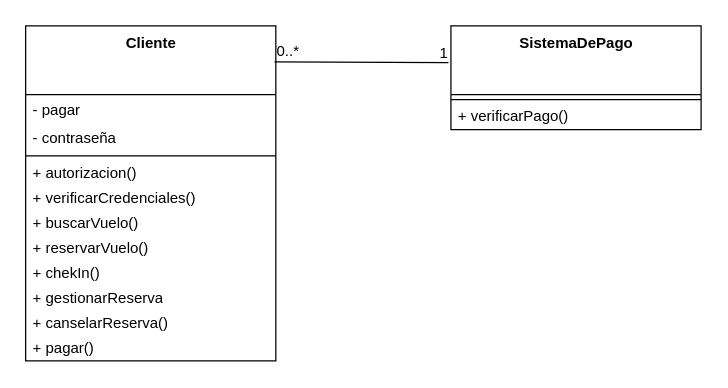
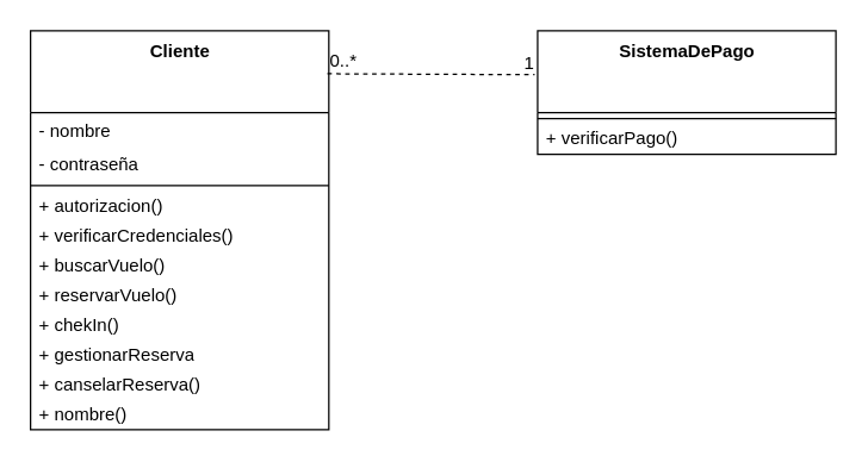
  <mxCell id="0" />
  <mxCell id="1" parent="0" />
  <mxCell id="2" value="Cliente" style="swimlane;fontStyle=1;align=center;verticalAlign=top;childLayout=stackLayout;horizontal=1;startSize=55;horizontalStack=0;resizeParent=1;resizeParentMax=0;resizeLast=0;collapsible=0;marginBottom=0;html=1;fillColor=none;strokeColor=#000000;fontColor=#000000;" parent="1" vertex="1"><mxGeometry x="20" y="20" width="200" height="268" as="geometry" /></mxCell>
- <mxCell id="3" value="- pagar" style="text;html=1;strokeColor=none;fillColor=none;align=left;verticalAlign=middle;spacingLeft=4;spacingRight=4;overflow=hidden;rotatable=0;points=[[0,0.5],[1,0.5]];portConstraint=eastwest;fontColor=#000000;" parent="2" vertex="1"><mxGeometry y="55" width="200" height="25" as="geometry" /></mxCell>
+ <mxCell id="3" value="- nombre" style="text;html=1;strokeColor=none;fillColor=none;align=left;verticalAlign=middle;spacingLeft=4;spacingRight=4;overflow=hidden;rotatable=0;points=[[0,0.5],[1,0.5]];portConstraint=eastwest;fontColor=#000000;" parent="2" vertex="1"><mxGeometry y="55" width="200" height="25" as="geometry" /></mxCell>
  <mxCell id="4" value="- contraseña" style="text;html=1;strokeColor=none;fillColor=none;align=left;verticalAlign=middle;spacingLeft=4;spacingRight=4;overflow=hidden;rotatable=0;points=[[0,0.5],[1,0.5]];portConstraint=eastwest;fontColor=#000000;" parent="2" vertex="1"><mxGeometry y="80" width="200" height="20" as="geometry" /></mxCell>
  <mxCell id="5" value="" style="line;strokeWidth=1;fillColor=none;align=left;verticalAlign=middle;spacingTop=-1;spacingLeft=3;spacingRight=3;rotatable=0;labelPosition=right;points=[];portConstraint=eastwest;fontColor=#000000;strokeColor=#000000;" parent="2" vertex="1"><mxGeometry y="100" width="200" height="8" as="geometry" /></mxCell>
  <mxCell id="6" value="+ autorizacion()" style="text;html=1;strokeColor=none;fillColor=none;align=left;verticalAlign=middle;spacingLeft=4;spacingRight=4;overflow=hidden;rotatable=0;points=[[0,0.5],[1,0.5]];portConstraint=eastwest;fontColor=#000000;" parent="2" vertex="1"><mxGeometry y="108" width="200" height="20" as="geometry" /></mxCell>
  <mxCell id="7" value="+ verificarCredenciales()" style="text;html=1;strokeColor=none;fillColor=none;align=left;verticalAlign=middle;spacingLeft=4;spacingRight=4;overflow=hidden;rotatable=0;points=[[0,0.5],[1,0.5]];portConstraint=eastwest;fontColor=#000000;" parent="2" vertex="1"><mxGeometry y="128" width="200" height="20" as="geometry" /></mxCell>
  <mxCell id="8" value="+ buscarVuelo()" style="text;html=1;strokeColor=none;fillColor=none;align=left;verticalAlign=middle;spacingLeft=4;spacingRight=4;overflow=hidden;rotatable=0;points=[[0,0.5],[1,0.5]];portConstraint=eastwest;fontColor=#000000;" parent="2" vertex="1"><mxGeometry y="148" width="200" height="20" as="geometry" /></mxCell>
  <mxCell id="9" value="+ reservarVuelo()" style="text;html=1;strokeColor=none;fillColor=none;align=left;verticalAlign=middle;spacingLeft=4;spacingRight=4;overflow=hidden;rotatable=0;points=[[0,0.5],[1,0.5]];portConstraint=eastwest;fontColor=#000000;" parent="2" vertex="1"><mxGeometry y="168" width="200" height="20" as="geometry" /></mxCell>
  <mxCell id="10" value="+ chekIn()" style="text;html=1;strokeColor=none;fillColor=none;align=left;verticalAlign=middle;spacingLeft=4;spacingRight=4;overflow=hidden;rotatable=0;points=[[0,0.5],[1,0.5]];portConstraint=eastwest;fontColor=#000000;" parent="2" vertex="1"><mxGeometry y="188" width="200" height="20" as="geometry" /></mxCell>
  <mxCell id="11" value="+ gestionarReserva" style="text;html=1;strokeColor=none;fillColor=none;align=left;verticalAlign=middle;spacingLeft=4;spacingRight=4;overflow=hidden;rotatable=0;points=[[0,0.5],[1,0.5]];portConstraint=eastwest;fontColor=#000000;" parent="2" vertex="1"><mxGeometry y="208" width="200" height="20" as="geometry" /></mxCell>
  <mxCell id="12" value="+ canselarReserva()" style="text;html=1;strokeColor=none;fillColor=none;align=left;verticalAlign=middle;spacingLeft=4;spacingRight=4;overflow=hidden;rotatable=0;points=[[0,0.5],[1,0.5]];portConstraint=eastwest;fontColor=#000000;" vertex="1" parent="2"><mxGeometry y="228" width="200" height="20" as="geometry" /></mxCell>
- <mxCell id="13" value="+ pagar()" style="text;html=1;strokeColor=none;fillColor=none;align=left;verticalAlign=middle;spacingLeft=4;spacingRight=4;overflow=hidden;rotatable=0;points=[[0,0.5],[1,0.5]];portConstraint=eastwest;fontColor=#000000;" vertex="1" parent="2"><mxGeometry y="248" width="200" height="20" as="geometry" /></mxCell>
+ <mxCell id="13" value="+ nombre()" style="text;html=1;strokeColor=none;fillColor=none;align=left;verticalAlign=middle;spacingLeft=4;spacingRight=4;overflow=hidden;rotatable=0;points=[[0,0.5],[1,0.5]];portConstraint=eastwest;fontColor=#000000;" vertex="1" parent="2"><mxGeometry y="248" width="200" height="20" as="geometry" /></mxCell>
  <mxCell id="14" value="SistemaDePago" style="swimlane;fontStyle=1;align=center;verticalAlign=top;childLayout=stackLayout;horizontal=1;startSize=55;horizontalStack=0;resizeParent=1;resizeParentMax=0;resizeLast=0;collapsible=0;marginBottom=0;html=1;fillColor=none;strokeColor=#000000;fontColor=#000000;" vertex="1" parent="1"><mxGeometry x="360" y="20" width="200" height="83" as="geometry" /></mxCell>
  <mxCell id="15" value="" style="line;strokeWidth=1;fillColor=none;align=left;verticalAlign=middle;spacingTop=-1;spacingLeft=3;spacingRight=3;rotatable=0;labelPosition=right;points=[];portConstraint=eastwest;fontColor=#000000;strokeColor=#000000;" vertex="1" parent="14"><mxGeometry y="55" width="200" height="8" as="geometry" /></mxCell>
  <mxCell id="16" value="+ verificarPago()" style="text;html=1;strokeColor=none;fillColor=none;align=left;verticalAlign=middle;spacingLeft=4;spacingRight=4;overflow=hidden;rotatable=0;points=[[0,0.5],[1,0.5]];portConstraint=eastwest;fontColor=#000000;" vertex="1" parent="14"><mxGeometry y="63" width="200" height="20" as="geometry" /></mxCell>
- <mxCell id="17" value="" style="endArrow=none;html=1;rounded=0;align=center;verticalAlign=top;endFill=0;labelBackgroundColor=none;strokeColor=#000000;entryX=-0.01;entryY=0.356;entryDx=0;entryDy=0;entryPerimeter=0;exitX=0.995;exitY=0.108;exitDx=0;exitDy=0;exitPerimeter=0;fontColor=#000000;" edge="1" parent="1" source="2" target="14"><mxGeometry relative="1" as="geometry"><mxPoint x="180" y="230" as="sourcePoint" /><mxPoint x="340" y="230" as="targetPoint" /></mxGeometry></mxCell>
+ <mxCell id="17" value="" style="endArrow=none;html=1;rounded=0;align=center;verticalAlign=top;endFill=0;labelBackgroundColor=none;strokeColor=#000000;entryX=-0.01;entryY=0.356;entryDx=0;entryDy=0;entryPerimeter=0;exitX=0.995;exitY=0.108;exitDx=0;exitDy=0;exitPerimeter=0;fontColor=#000000;dashed=1;" edge="1" parent="1" source="2" target="14"><mxGeometry relative="1" as="geometry"><mxPoint x="180" y="230" as="sourcePoint" /><mxPoint x="340" y="230" as="targetPoint" /></mxGeometry></mxCell>
  <mxCell id="18" value="0..*" style="resizable=0;html=1;align=left;verticalAlign=bottom;labelBackgroundColor=none;fontColor=#000000;" connectable="0" vertex="1" parent="17"><mxGeometry x="-1" relative="1" as="geometry" /></mxCell>
  <mxCell id="19" value="1" style="resizable=0;html=1;align=right;verticalAlign=bottom;labelBackgroundColor=none;fontColor=#000000;" connectable="0" vertex="1" parent="17"><mxGeometry x="1" relative="1" as="geometry" /></mxCell>
